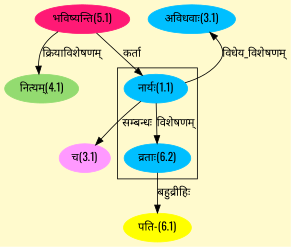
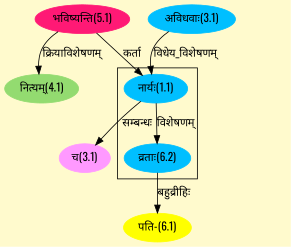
  digraph {
    bgcolor=lemonchiffon1
    compound=true
    fontname=Oswald
    rankdir=BT
    node [color="#00BFFF" fontname=Oswald style=filled]
    edge [dir=back fontname=Oswald]
    n1 [label="व्रताः(6.2)"]
    n2 [label="नार्यः(1.1)"]
    n3 [color="#FF1975" label="भविष्यन्ति(5.1)"]
    n4 [color="#FF99FF" label="च(3.1)"]
    n5 [label="अविधवाः(3.1)"]
    n6 [color="#93DB70" label="नित्यम्(4.1)"]
    n7 [color="#FFFF00" label="पति-(6.1)"]
    subgraph cluster_1 {
      n1
      n2
    }
    n1 -> n2 [label="विशेषणम्"]
    n2 -> n3 [label="कर्ता"]
    n4 -> n2 [label="सम्बन्धः"]
-   n5 -> n2 [label="विधेय_विशेषणम्"]
+   n2 -> n5 [label="विधेय_विशेषणम्"]
    n6 -> n3 [label="क्रियाविशेषणम्"]
    n7 -> n1 [label="बहुव्रीहिः"]
  }
